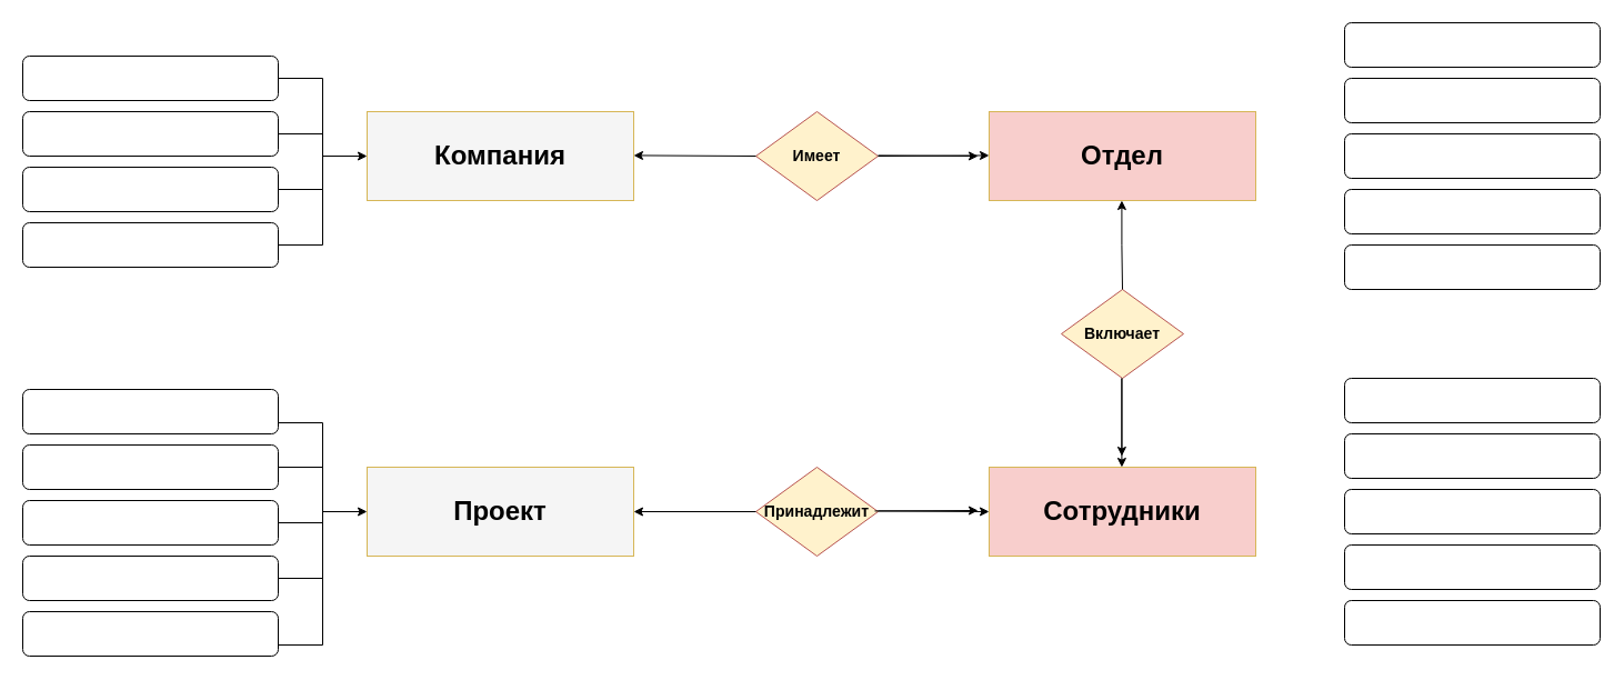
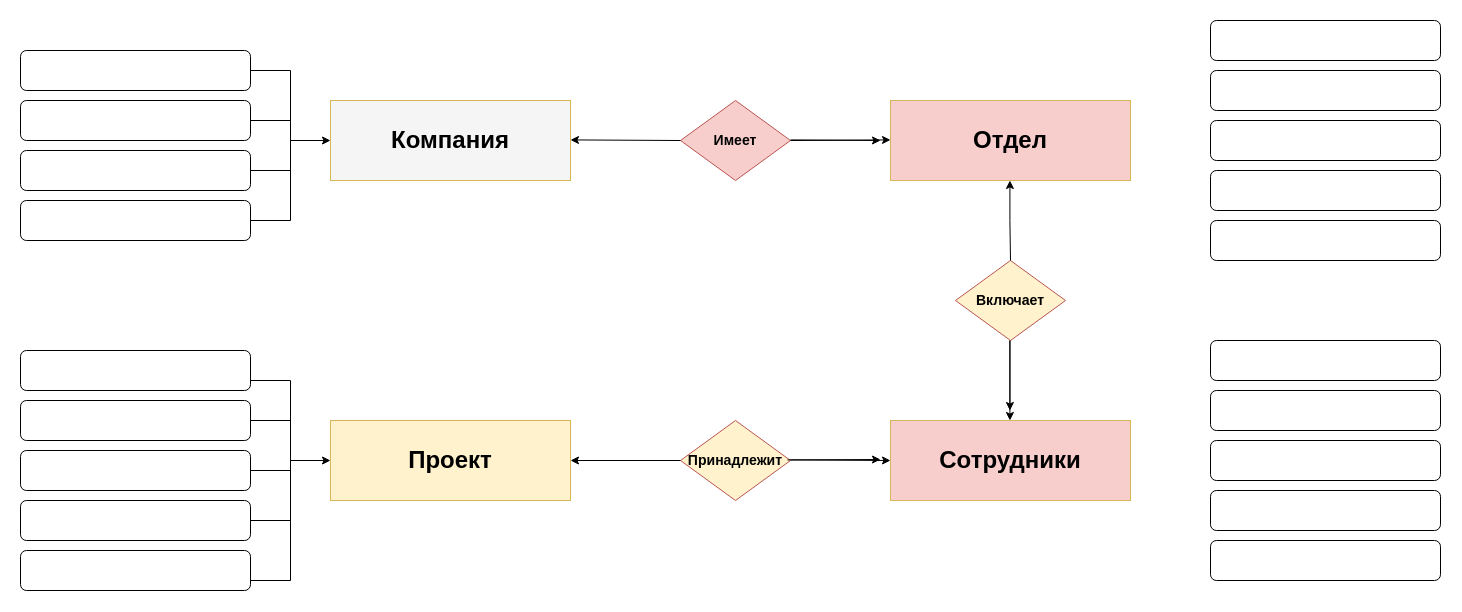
  <mxCell id="0" />
  <mxCell id="1" parent="0" />
  <mxCell id="2" value="&lt;h1&gt;Компания&lt;/h1&gt;" style="rounded=0;whiteSpace=wrap;html=1;fillColor=#f5f5f5;strokeColor=#d6b656;" parent="1" vertex="1"><mxGeometry x="330" y="100" width="240" height="80" as="geometry" /></mxCell>
  <mxCell id="3" value="&lt;h1&gt;Отдел&lt;/h1&gt;" style="rounded=0;whiteSpace=wrap;html=1;fillColor=#f8cecc;strokeColor=#d6b656;" parent="1" vertex="1"><mxGeometry x="890" y="100" width="240" height="80" as="geometry" /></mxCell>
  <mxCell id="4" value="&lt;h1&gt;Сотрудники&lt;/h1&gt;" style="rounded=0;whiteSpace=wrap;html=1;fillColor=#f8cecc;strokeColor=#d6b656;" parent="1" vertex="1"><mxGeometry x="890" y="420" width="240" height="80" as="geometry" /></mxCell>
- <mxCell id="5" value="&lt;h1&gt;Проект&lt;/h1&gt;" style="rounded=0;whiteSpace=wrap;html=1;fillColor=#f5f5f5;strokeColor=#d6b656;" parent="1" vertex="1"><mxGeometry x="330" y="420" width="240" height="80" as="geometry" /></mxCell>
- <mxCell id="6" value="&lt;h3&gt;Имеет&lt;/h3&gt;" style="rhombus;whiteSpace=wrap;html=1;fillColor=#fff2cc;strokeColor=#b85450;" parent="1" vertex="1"><mxGeometry x="680" y="100" width="110" height="80" as="geometry" /></mxCell>
+ <mxCell id="5" value="&lt;h1&gt;Проект&lt;/h1&gt;" style="rounded=0;whiteSpace=wrap;html=1;fillColor=#fff2cc;strokeColor=#d6b656;" parent="1" vertex="1"><mxGeometry x="330" y="420" width="240" height="80" as="geometry" /></mxCell>
+ <mxCell id="6" value="&lt;h3&gt;Имеет&lt;/h3&gt;" style="rhombus;whiteSpace=wrap;html=1;fillColor=#f8cecc;strokeColor=#b85450;" parent="1" vertex="1"><mxGeometry x="680" y="100" width="110" height="80" as="geometry" /></mxCell>
  <mxCell id="7" value="&lt;h3&gt;Принадлежит&lt;/h3&gt;" style="rhombus;whiteSpace=wrap;html=1;fillColor=#fff2cc;strokeColor=#b85450;" parent="1" vertex="1"><mxGeometry x="680" y="420" width="110" height="80" as="geometry" /></mxCell>
  <mxCell id="8" value="&lt;h3&gt;Включает&lt;/h3&gt;" style="rhombus;whiteSpace=wrap;html=1;fillColor=#fff2cc;strokeColor=#b85450;" parent="1" vertex="1"><mxGeometry x="955" y="260" width="110" height="80" as="geometry" /></mxCell>
  <mxCell id="9" value="" style="endArrow=classic;html=1;rounded=0;entryX=0;entryY=0.5;entryDx=0;entryDy=0;" parent="1" edge="1"><mxGeometry width="50" height="50" relative="1" as="geometry"><mxPoint x="790" y="140" as="sourcePoint" /><mxPoint x="890" y="139.41" as="targetPoint" /></mxGeometry></mxCell>
  <mxCell id="10" value="" style="endArrow=classic;html=1;rounded=0;exitX=1;exitY=0.5;exitDx=0;exitDy=0;" parent="1" edge="1"><mxGeometry width="50" height="50" relative="1" as="geometry"><mxPoint x="790" y="459.41" as="sourcePoint" /><mxPoint x="890" y="460" as="targetPoint" /></mxGeometry></mxCell>
  <mxCell id="11" value="" style="endArrow=classic;html=1;rounded=0;exitX=1;exitY=0.5;exitDx=0;exitDy=0;" parent="1" edge="1"><mxGeometry width="50" height="50" relative="1" as="geometry"><mxPoint x="790" y="139.41" as="sourcePoint" /><mxPoint x="880" y="140" as="targetPoint" /></mxGeometry></mxCell>
  <mxCell id="12" value="" style="endArrow=classic;html=1;rounded=0;exitX=1;exitY=0.5;exitDx=0;exitDy=0;" parent="1" edge="1"><mxGeometry width="50" height="50" relative="1" as="geometry"><mxPoint x="787" y="459.41" as="sourcePoint" /><mxPoint x="880" y="459" as="targetPoint" /></mxGeometry></mxCell>
  <mxCell id="13" value="" style="endArrow=classic;html=1;rounded=0;exitX=0;exitY=0.5;exitDx=0;exitDy=0;" parent="1" source="7" edge="1"><mxGeometry width="50" height="50" relative="1" as="geometry"><mxPoint x="670" y="459.41" as="sourcePoint" /><mxPoint x="570" y="460" as="targetPoint" /></mxGeometry></mxCell>
  <mxCell id="14" value="" style="endArrow=classic;html=1;rounded=0;exitX=0;exitY=0.5;exitDx=0;exitDy=0;" parent="1" source="6" edge="1"><mxGeometry width="50" height="50" relative="1" as="geometry"><mxPoint x="670" y="139" as="sourcePoint" /><mxPoint x="570" y="139.41" as="targetPoint" /></mxGeometry></mxCell>
  <mxCell id="15" value="" style="endArrow=classic;html=1;rounded=0;exitX=0.5;exitY=0;exitDx=0;exitDy=0;" parent="1" source="8" edge="1"><mxGeometry width="50" height="50" relative="1" as="geometry"><mxPoint x="1009" y="250" as="sourcePoint" /><mxPoint x="1009.41" y="180" as="targetPoint" /><Array as="points"><mxPoint x="1009.41" y="220" /></Array></mxGeometry></mxCell>
  <mxCell id="16" value="" style="endArrow=classic;html=1;rounded=0;exitX=1;exitY=0.5;exitDx=0;exitDy=0;" parent="1" edge="1"><mxGeometry width="50" height="50" relative="1" as="geometry"><mxPoint x="1009.41" y="340" as="sourcePoint" /><mxPoint x="1009.41" y="410" as="targetPoint" /></mxGeometry></mxCell>
  <mxCell id="17" value="" style="endArrow=classic;html=1;rounded=0;exitX=1;exitY=0.5;exitDx=0;exitDy=0;" parent="1" edge="1"><mxGeometry width="50" height="50" relative="1" as="geometry"><mxPoint x="1009.41" y="340" as="sourcePoint" /><mxPoint x="1009.41" y="420" as="targetPoint" /></mxGeometry></mxCell>
  <mxCell id="18" value="" style="rounded=1;whiteSpace=wrap;html=1;" parent="1" vertex="1"><mxGeometry x="20" y="50" width="230" height="40" as="geometry" /></mxCell>
  <mxCell id="19" value="" style="rounded=1;whiteSpace=wrap;html=1;" parent="1" vertex="1"><mxGeometry x="20" y="100" width="230" height="40" as="geometry" /></mxCell>
  <mxCell id="20" value="" style="rounded=1;whiteSpace=wrap;html=1;" parent="1" vertex="1"><mxGeometry x="20" y="150" width="230" height="40" as="geometry" /></mxCell>
  <mxCell id="21" value="" style="rounded=1;whiteSpace=wrap;html=1;" parent="1" vertex="1"><mxGeometry x="20" y="200" width="230" height="40" as="geometry" /></mxCell>
  <mxCell id="22" value="" style="rounded=1;whiteSpace=wrap;html=1;" parent="1" vertex="1"><mxGeometry x="20" y="400" width="230" height="40" as="geometry" /></mxCell>
  <mxCell id="23" value="" style="rounded=1;whiteSpace=wrap;html=1;" parent="1" vertex="1"><mxGeometry x="20" y="450" width="230" height="40" as="geometry" /></mxCell>
  <mxCell id="24" value="" style="rounded=1;whiteSpace=wrap;html=1;" parent="1" vertex="1"><mxGeometry x="20" y="500" width="230" height="40" as="geometry" /></mxCell>
  <mxCell id="25" value="" style="rounded=1;whiteSpace=wrap;html=1;" parent="1" vertex="1"><mxGeometry x="20" y="550" width="230" height="40" as="geometry" /></mxCell>
  <mxCell id="26" value="" style="rounded=1;whiteSpace=wrap;html=1;" parent="1" vertex="1"><mxGeometry x="1210" y="20" width="230" height="40" as="geometry" /></mxCell>
  <mxCell id="27" value="" style="rounded=1;whiteSpace=wrap;html=1;" parent="1" vertex="1"><mxGeometry x="1210" y="70" width="230" height="40" as="geometry" /></mxCell>
  <mxCell id="28" value="" style="rounded=1;whiteSpace=wrap;html=1;" parent="1" vertex="1"><mxGeometry x="1210" y="120" width="230" height="40" as="geometry" /></mxCell>
  <mxCell id="29" value="" style="rounded=1;whiteSpace=wrap;html=1;" parent="1" vertex="1"><mxGeometry x="1210" y="170" width="230" height="40" as="geometry" /></mxCell>
  <mxCell id="30" value="" style="rounded=1;whiteSpace=wrap;html=1;" parent="1" vertex="1"><mxGeometry x="1210" y="220" width="230" height="40" as="geometry" /></mxCell>
  <mxCell id="31" value="" style="rounded=1;whiteSpace=wrap;html=1;" parent="1" vertex="1"><mxGeometry x="1210" y="340" width="230" height="40" as="geometry" /></mxCell>
  <mxCell id="32" value="" style="rounded=1;whiteSpace=wrap;html=1;" parent="1" vertex="1"><mxGeometry x="20" y="350" width="230" height="40" as="geometry" /></mxCell>
  <mxCell id="33" value="" style="rounded=1;whiteSpace=wrap;html=1;" parent="1" vertex="1"><mxGeometry x="1210" y="390" width="230" height="40" as="geometry" /></mxCell>
  <mxCell id="34" value="" style="rounded=1;whiteSpace=wrap;html=1;" parent="1" vertex="1"><mxGeometry x="1210" y="440" width="230" height="40" as="geometry" /></mxCell>
  <mxCell id="35" value="" style="rounded=1;whiteSpace=wrap;html=1;" parent="1" vertex="1"><mxGeometry x="1210" y="490" width="230" height="40" as="geometry" /></mxCell>
  <mxCell id="36" value="" style="rounded=1;whiteSpace=wrap;html=1;" parent="1" vertex="1"><mxGeometry x="1210" y="540" width="230" height="40" as="geometry" /></mxCell>
  <mxCell id="37" value="" style="endArrow=none;html=1;rounded=0;" parent="1" edge="1"><mxGeometry width="50" height="50" relative="1" as="geometry"><mxPoint x="290" y="580" as="sourcePoint" /><mxPoint x="290" y="380" as="targetPoint" /><Array as="points" /></mxGeometry></mxCell>
  <mxCell id="38" value="" style="endArrow=none;html=1;rounded=0;" parent="1" edge="1"><mxGeometry width="50" height="50" relative="1" as="geometry"><mxPoint x="250" y="380" as="sourcePoint" /><mxPoint x="290" y="380" as="targetPoint" /></mxGeometry></mxCell>
  <mxCell id="39" value="" style="endArrow=none;html=1;rounded=0;" parent="1" edge="1"><mxGeometry width="50" height="50" relative="1" as="geometry"><mxPoint x="250" y="420" as="sourcePoint" /><mxPoint x="290" y="420" as="targetPoint" /></mxGeometry></mxCell>
  <mxCell id="40" value="" style="endArrow=none;html=1;rounded=0;" parent="1" edge="1"><mxGeometry width="50" height="50" relative="1" as="geometry"><mxPoint x="250" y="470" as="sourcePoint" /><mxPoint x="290" y="470" as="targetPoint" /></mxGeometry></mxCell>
  <mxCell id="41" value="" style="endArrow=none;html=1;rounded=0;" parent="1" edge="1"><mxGeometry width="50" height="50" relative="1" as="geometry"><mxPoint x="250" y="520" as="sourcePoint" /><mxPoint x="290" y="520" as="targetPoint" /></mxGeometry></mxCell>
  <mxCell id="42" value="" style="endArrow=none;html=1;rounded=0;" parent="1" edge="1"><mxGeometry width="50" height="50" relative="1" as="geometry"><mxPoint x="250" y="580" as="sourcePoint" /><mxPoint x="290" y="580" as="targetPoint" /></mxGeometry></mxCell>
  <mxCell id="43" value="" style="endArrow=classic;html=1;rounded=0;entryX=0;entryY=0.5;entryDx=0;entryDy=0;" parent="1" target="5" edge="1"><mxGeometry width="50" height="50" relative="1" as="geometry"><mxPoint x="290" y="460" as="sourcePoint" /><mxPoint x="340" y="445" as="targetPoint" /></mxGeometry></mxCell>
  <mxCell id="44" value="" style="endArrow=none;html=1;rounded=0;" edge="1" parent="1"><mxGeometry width="50" height="50" relative="1" as="geometry"><mxPoint x="290" y="220" as="sourcePoint" /><mxPoint x="290" y="70" as="targetPoint" /></mxGeometry></mxCell>
  <mxCell id="45" value="" style="endArrow=classic;html=1;rounded=0;entryX=0;entryY=0.5;entryDx=0;entryDy=0;" edge="1" parent="1" target="2"><mxGeometry width="50" height="50" relative="1" as="geometry"><mxPoint x="290" y="140" as="sourcePoint" /><mxPoint x="340" y="100" as="targetPoint" /></mxGeometry></mxCell>
  <mxCell id="46" value="" style="endArrow=none;html=1;rounded=0;" edge="1" parent="1"><mxGeometry width="50" height="50" relative="1" as="geometry"><mxPoint x="250" y="70" as="sourcePoint" /><mxPoint x="290" y="70" as="targetPoint" /></mxGeometry></mxCell>
  <mxCell id="47" value="" style="endArrow=none;html=1;rounded=0;" edge="1" parent="1"><mxGeometry width="50" height="50" relative="1" as="geometry"><mxPoint x="250" y="120" as="sourcePoint" /><mxPoint x="290" y="120" as="targetPoint" /></mxGeometry></mxCell>
  <mxCell id="48" value="" style="endArrow=none;html=1;rounded=0;" edge="1" parent="1"><mxGeometry width="50" height="50" relative="1" as="geometry"><mxPoint x="250" y="170" as="sourcePoint" /><mxPoint x="290" y="170" as="targetPoint" /></mxGeometry></mxCell>
  <mxCell id="49" value="" style="endArrow=none;html=1;rounded=0;" edge="1" parent="1"><mxGeometry width="50" height="50" relative="1" as="geometry"><mxPoint x="250" y="220" as="sourcePoint" /><mxPoint x="290" y="220" as="targetPoint" /></mxGeometry></mxCell>
